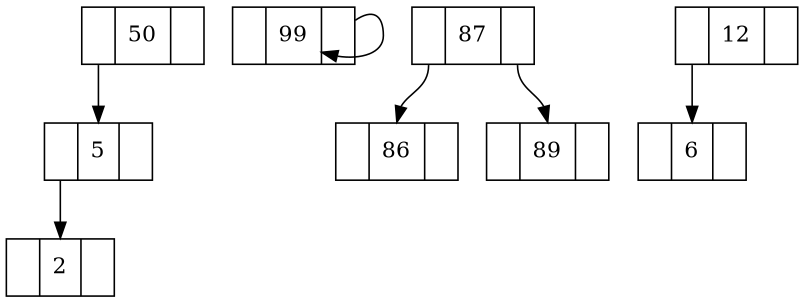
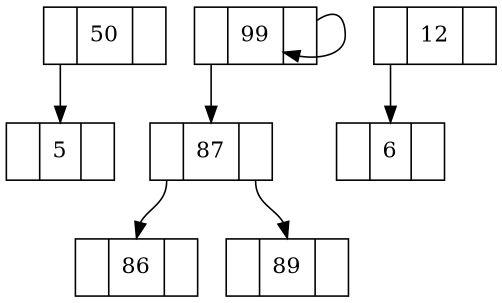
  digraph {
    node [shape=record]
    edge [headport=D tailport=L]
    n1 [label="<L> |<D> 50|<R> "]
    n2 [label="<L> |<D> 5|<R> "]
-   n3 [label="<L> |<D> 2|<R> "]
    n4 [label="<L> |<D> 99|<R> "]
    n5 [label="<L> |<D> 87|<R> "]
    n6 [label="<L> |<D> 12|<R> "]
    n7 [label="<L> |<D> 6|<R> "]
    n8 [label="<L> |<D> 86|<R> "]
    n9 [label="<L> |<D> 89|<R> "]
    n1 -> n2
-   n2 -> n3
    n4 -> n4 [tailport=R]
+   n4 -> n5
    n5 -> n8
    n5 -> n9 [tailport=R]
    n6 -> n7
  }
